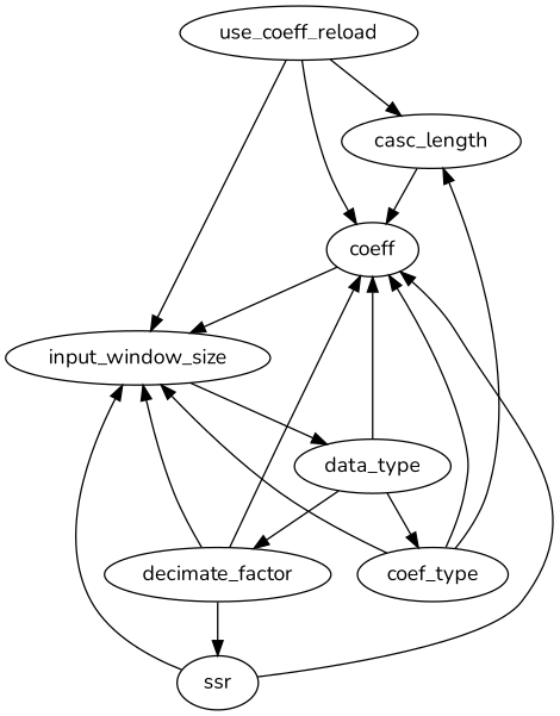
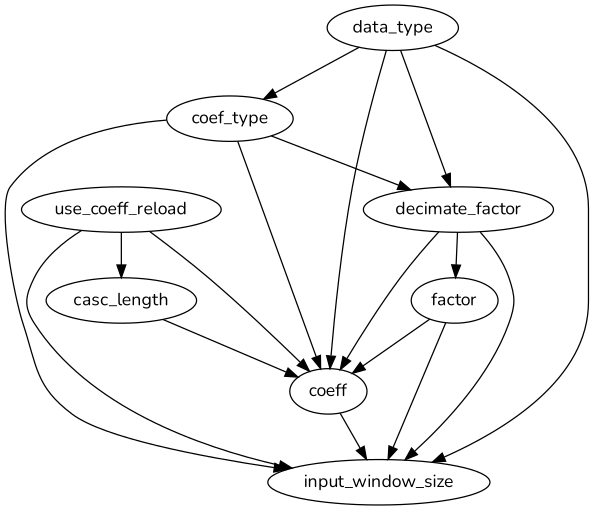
  digraph {
    fontname=Nunito
    node [fontname=Nunito]
    edge [fontname=Nunito]
    use_coeff_reload
    casc_length
    coeff
    input_window_size
    decimate_factor
-   ssr
+   ssr [label=factor]
    data_type
    coef_type
    use_coeff_reload -> casc_length
    use_coeff_reload -> coeff
    use_coeff_reload -> input_window_size
    casc_length -> coeff
    coeff -> input_window_size
    decimate_factor -> coeff
    decimate_factor -> input_window_size
    decimate_factor -> ssr
    ssr -> coeff
    ssr -> input_window_size
    data_type -> coeff
-   input_window_size -> data_type
+   data_type -> input_window_size
    data_type -> decimate_factor
    data_type -> coef_type
    coef_type -> coeff
    coef_type -> input_window_size
-   coef_type -> casc_length
+   coef_type -> decimate_factor
  }
